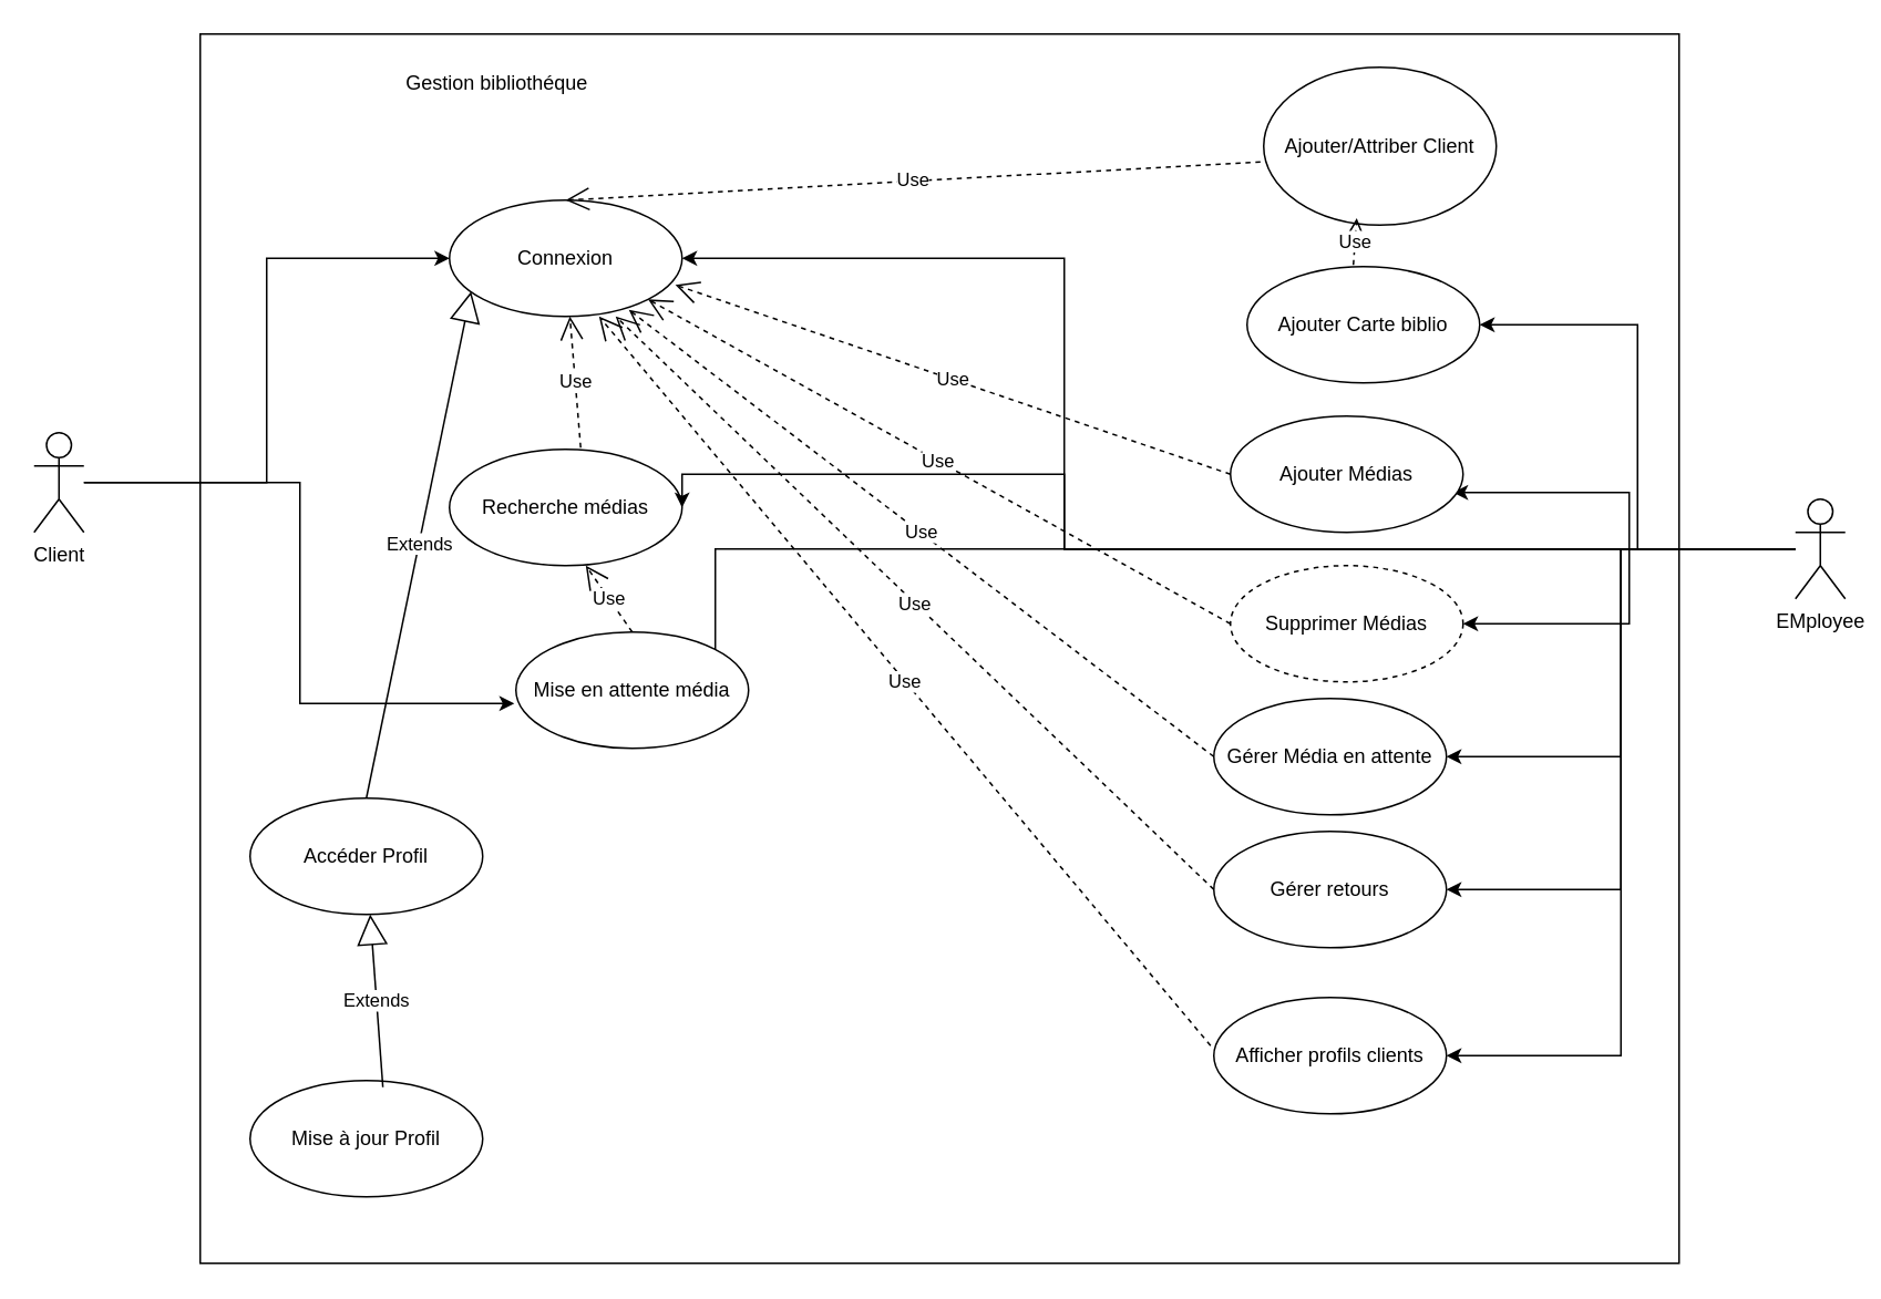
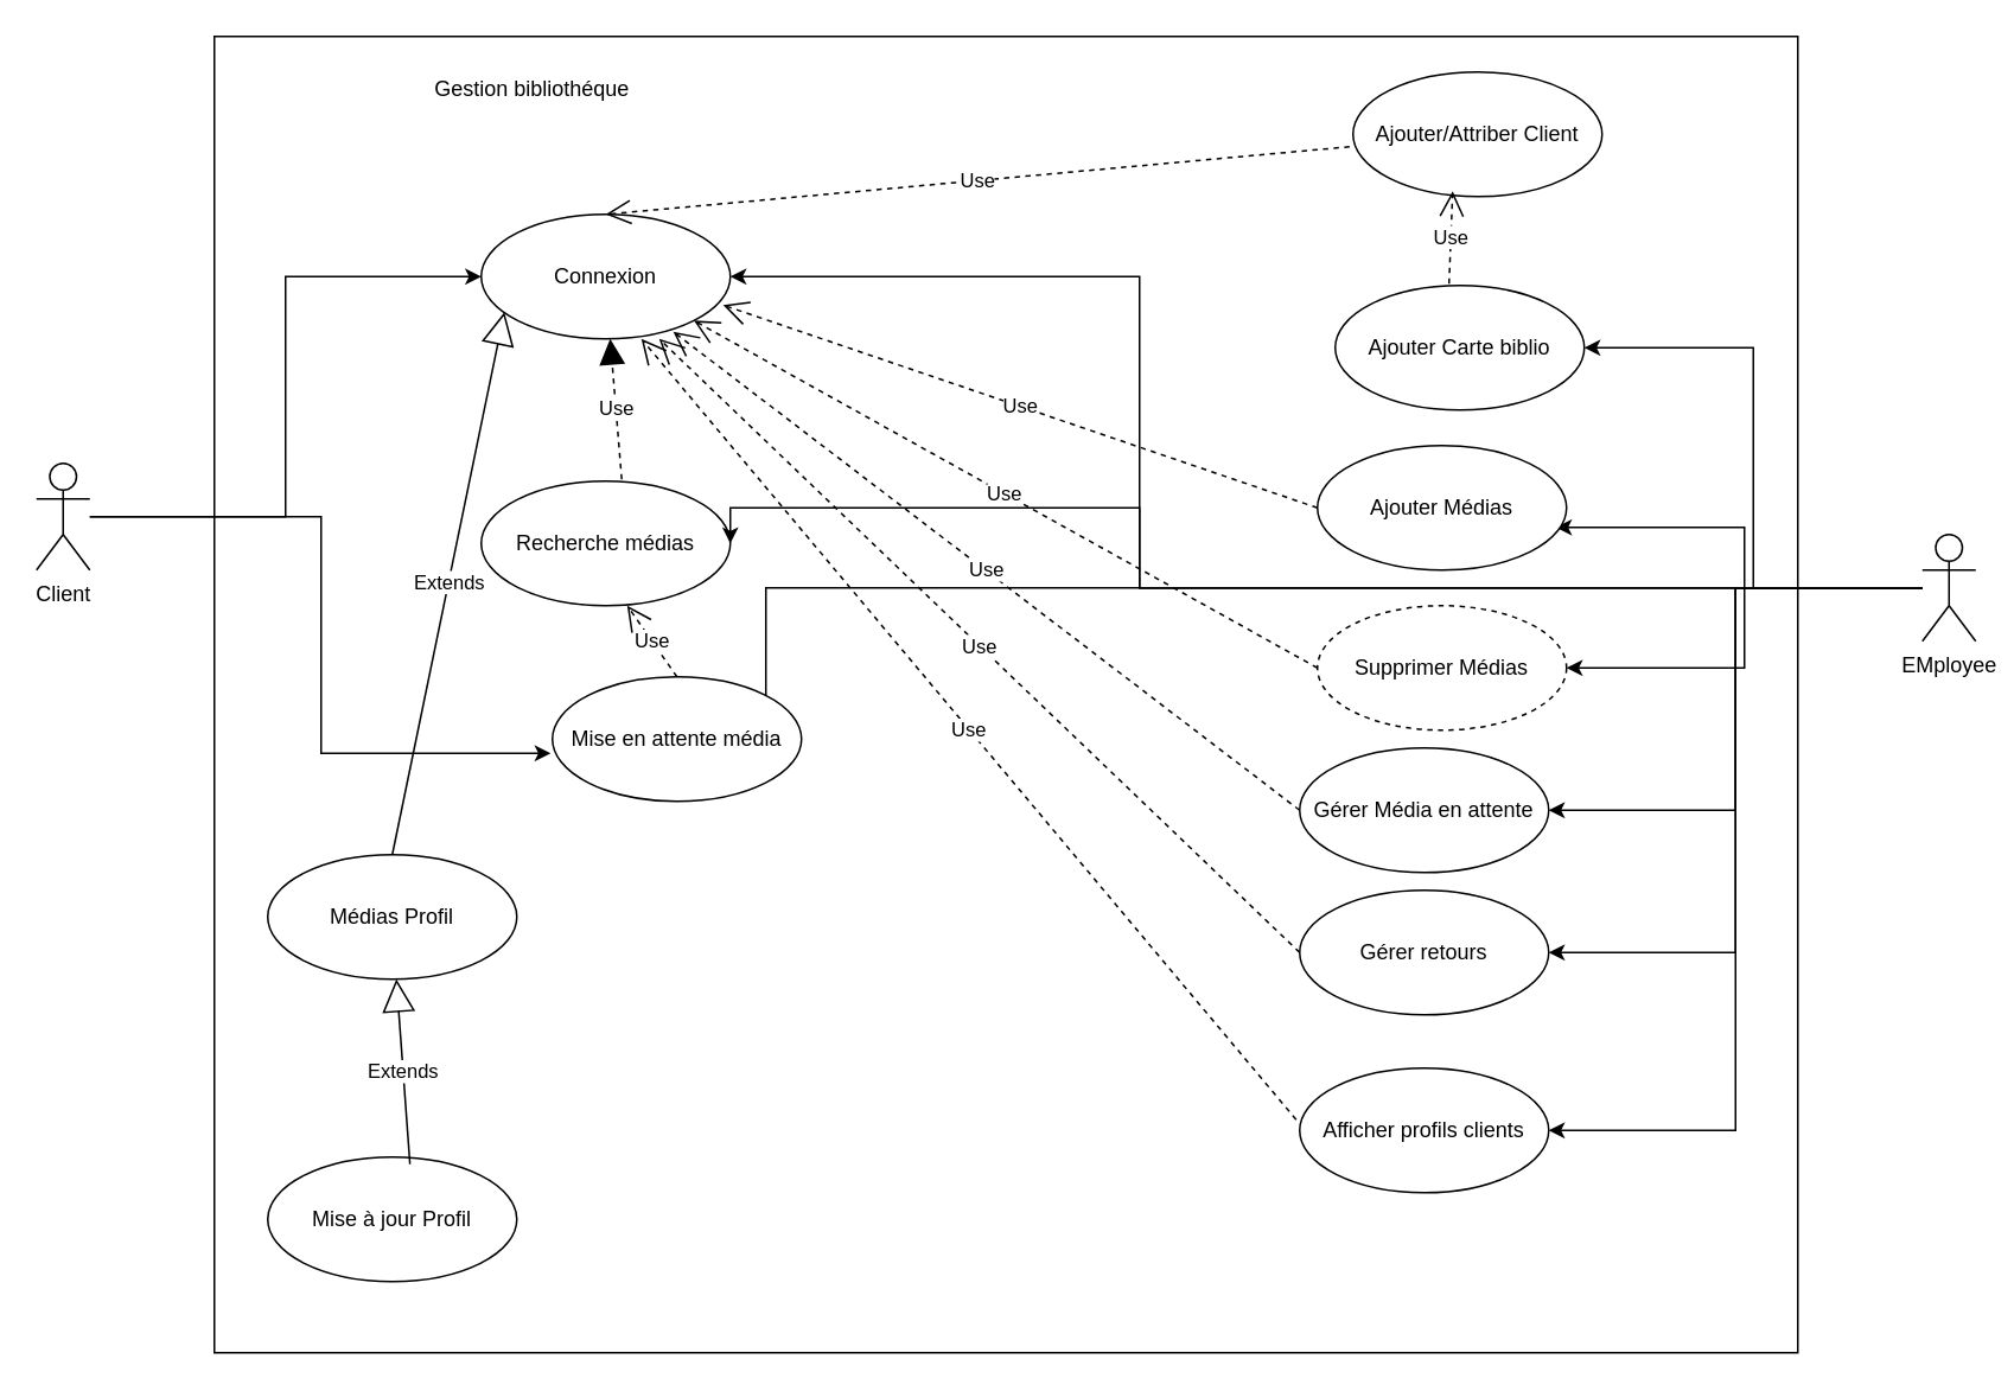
  <mxCell id="0" />
  <mxCell id="1" parent="0" />
  <mxCell id="2" value="" style="rounded=0;whiteSpace=wrap;html=1;" parent="1" vertex="1"><mxGeometry x="120" y="20" width="890" height="740" as="geometry" /></mxCell>
  <mxCell id="3" value="Gestion bibliothéque&amp;nbsp;" style="text;html=1;resizable=0;autosize=1;align=center;verticalAlign=middle;points=[];fillColor=none;strokeColor=none;rounded=0;" parent="1" vertex="1"><mxGeometry x="235" y="40" width="130" height="20" as="geometry" /></mxCell>
  <mxCell id="4" value="Connexion" style="ellipse;whiteSpace=wrap;html=1;" parent="1" vertex="1"><mxGeometry x="270" y="120" width="140" height="70" as="geometry" /></mxCell>
  <mxCell id="5" value="Recherche médias" style="ellipse;whiteSpace=wrap;html=1;" parent="1" vertex="1"><mxGeometry x="270" y="270" width="140" height="70" as="geometry" /></mxCell>
- <mxCell id="6" value="Accéder Profil" style="ellipse;whiteSpace=wrap;html=1;" parent="1" vertex="1"><mxGeometry x="150" y="480" width="140" height="70" as="geometry" /></mxCell>
+ <mxCell id="6" value="Médias Profil" style="ellipse;whiteSpace=wrap;html=1;" parent="1" vertex="1"><mxGeometry x="150" y="480" width="140" height="70" as="geometry" /></mxCell>
  <mxCell id="7" style="edgeStyle=orthogonalEdgeStyle;rounded=0;orthogonalLoop=1;jettySize=auto;html=1;entryX=1;entryY=0.5;entryDx=0;entryDy=0;" parent="1" source="16" target="4" edge="1"><mxGeometry relative="1" as="geometry"><Array as="points"><mxPoint x="640" y="330" /><mxPoint x="640" y="155" /></Array></mxGeometry></mxCell>
  <mxCell id="8" style="edgeStyle=orthogonalEdgeStyle;rounded=0;orthogonalLoop=1;jettySize=auto;html=1;entryX=1;entryY=0.5;entryDx=0;entryDy=0;" parent="1" source="16" target="5" edge="1"><mxGeometry relative="1" as="geometry"><Array as="points"><mxPoint x="640" y="330" /><mxPoint x="640" y="285" /></Array></mxGeometry></mxCell>
  <mxCell id="9" style="edgeStyle=orthogonalEdgeStyle;rounded=0;orthogonalLoop=1;jettySize=auto;html=1;entryX=1;entryY=0.5;entryDx=0;entryDy=0;" parent="1" source="16" target="24" edge="1"><mxGeometry relative="1" as="geometry" /></mxCell>
  <mxCell id="10" style="edgeStyle=orthogonalEdgeStyle;rounded=0;orthogonalLoop=1;jettySize=auto;html=1;entryX=0.957;entryY=0.657;entryDx=0;entryDy=0;entryPerimeter=0;" parent="1" source="16" target="28" edge="1"><mxGeometry relative="1" as="geometry" /></mxCell>
  <mxCell id="11" style="edgeStyle=orthogonalEdgeStyle;rounded=0;orthogonalLoop=1;jettySize=auto;html=1;" parent="1" source="16" target="29" edge="1"><mxGeometry relative="1" as="geometry" /></mxCell>
  <mxCell id="12" style="edgeStyle=orthogonalEdgeStyle;rounded=0;orthogonalLoop=1;jettySize=auto;html=1;entryX=1;entryY=0.5;entryDx=0;entryDy=0;" parent="1" source="16" target="25" edge="1"><mxGeometry relative="1" as="geometry" /></mxCell>
  <mxCell id="13" style="edgeStyle=orthogonalEdgeStyle;rounded=0;orthogonalLoop=1;jettySize=auto;html=1;entryX=1;entryY=0.5;entryDx=0;entryDy=0;" parent="1" source="16" target="26" edge="1"><mxGeometry relative="1" as="geometry" /></mxCell>
  <mxCell id="14" style="edgeStyle=orthogonalEdgeStyle;rounded=0;orthogonalLoop=1;jettySize=auto;html=1;entryX=1;entryY=0.5;entryDx=0;entryDy=0;" parent="1" source="16" target="30" edge="1"><mxGeometry relative="1" as="geometry" /></mxCell>
  <mxCell id="15" style="edgeStyle=orthogonalEdgeStyle;rounded=0;orthogonalLoop=1;jettySize=auto;html=1;entryX=0.857;entryY=0.429;entryDx=0;entryDy=0;entryPerimeter=0;" edge="1" parent="1" source="16" target="38"><mxGeometry relative="1" as="geometry" /></mxCell>
  <mxCell id="16" value="EMployee" style="shape=umlActor;verticalLabelPosition=bottom;verticalAlign=top;html=1;" parent="1" vertex="1"><mxGeometry x="1080" y="300" width="30" height="60" as="geometry" /></mxCell>
  <mxCell id="17" style="edgeStyle=orthogonalEdgeStyle;rounded=0;orthogonalLoop=1;jettySize=auto;html=1;entryX=-0.007;entryY=0.614;entryDx=0;entryDy=0;entryPerimeter=0;" parent="1" source="19" target="38" edge="1"><mxGeometry relative="1" as="geometry" /></mxCell>
  <mxCell id="18" style="edgeStyle=orthogonalEdgeStyle;rounded=0;orthogonalLoop=1;jettySize=auto;html=1;entryX=0;entryY=0.5;entryDx=0;entryDy=0;" parent="1" source="19" target="4" edge="1"><mxGeometry relative="1" as="geometry" /></mxCell>
  <mxCell id="19" value="Client" style="shape=umlActor;verticalLabelPosition=bottom;verticalAlign=top;html=1;" parent="1" vertex="1"><mxGeometry x="20" y="260" width="30" height="60" as="geometry" /></mxCell>
- <mxCell id="20" value="Use" style="endArrow=open;endSize=12;dashed=1;html=1;rounded=0;exitX=0.564;exitY=-0.014;exitDx=0;exitDy=0;exitPerimeter=0;" parent="1" source="5" target="4" edge="1"><mxGeometry width="160" relative="1" as="geometry"><mxPoint x="360" y="220" as="sourcePoint" /><mxPoint x="520" y="220" as="targetPoint" /></mxGeometry></mxCell>
+ <mxCell id="20" value="Use" style="endArrow=block;endSize=12;dashed=1;html=1;rounded=0;exitX=0.564;exitY=-0.014;exitDx=0;exitDy=0;exitPerimeter=0;" parent="1" source="5" target="4" edge="1"><mxGeometry width="160" relative="1" as="geometry"><mxPoint x="360" y="220" as="sourcePoint" /><mxPoint x="520" y="220" as="targetPoint" /></mxGeometry></mxCell>
  <mxCell id="21" value="Mise à jour Profil" style="ellipse;whiteSpace=wrap;html=1;" parent="1" vertex="1"><mxGeometry x="150" y="650" width="140" height="70" as="geometry" /></mxCell>
  <mxCell id="22" value="Extends" style="endArrow=block;endSize=16;endFill=0;html=1;rounded=0;exitX=0.571;exitY=0.057;exitDx=0;exitDy=0;exitPerimeter=0;" parent="1" source="21" target="6" edge="1"><mxGeometry width="160" relative="1" as="geometry"><mxPoint x="320" y="580" as="sourcePoint" /><mxPoint x="480" y="580" as="targetPoint" /></mxGeometry></mxCell>
- <mxCell id="23" value="Ajouter/Attriber Client" style="ellipse;whiteSpace=wrap;html=1;" parent="1" vertex="1"><mxGeometry x="760" y="40" width="140" height="95" as="geometry" /></mxCell>
+ <mxCell id="23" value="Ajouter/Attriber Client" style="ellipse;whiteSpace=wrap;html=1;" parent="1" vertex="1"><mxGeometry x="760" y="40" width="140" height="70" as="geometry" /></mxCell>
  <mxCell id="24" value="Ajouter Carte biblio" style="ellipse;whiteSpace=wrap;html=1;" parent="1" vertex="1"><mxGeometry x="750" y="160" width="140" height="70" as="geometry" /></mxCell>
  <mxCell id="25" value="Gérer Média en attente" style="ellipse;whiteSpace=wrap;html=1;" parent="1" vertex="1"><mxGeometry x="730" y="420" width="140" height="70" as="geometry" /></mxCell>
  <mxCell id="26" value="Gérer retours" style="ellipse;whiteSpace=wrap;html=1;" parent="1" vertex="1"><mxGeometry x="730" y="500" width="140" height="70" as="geometry" /></mxCell>
  <mxCell id="27" value="Use" style="endArrow=open;endSize=12;dashed=1;html=1;rounded=0;exitX=0.457;exitY=-0.014;exitDx=0;exitDy=0;exitPerimeter=0;entryX=0.4;entryY=0.957;entryDx=0;entryDy=0;entryPerimeter=0;" parent="1" source="24" target="23" edge="1"><mxGeometry width="160" relative="1" as="geometry"><mxPoint x="795.98" y="229.05" as="sourcePoint" /><mxPoint x="789.996" y="169.998" as="targetPoint" /></mxGeometry></mxCell>
  <mxCell id="28" value="Ajouter Médias" style="ellipse;whiteSpace=wrap;html=1;" parent="1" vertex="1"><mxGeometry x="740" y="250" width="140" height="70" as="geometry" /></mxCell>
  <mxCell id="29" value="Supprimer Médias" style="ellipse;whiteSpace=wrap;html=1;dashed=1;" parent="1" vertex="1"><mxGeometry x="740" y="340" width="140" height="70" as="geometry" /></mxCell>
  <mxCell id="30" value="Afficher profils clients" style="ellipse;whiteSpace=wrap;html=1;" parent="1" vertex="1"><mxGeometry x="730" y="600" width="140" height="70" as="geometry" /></mxCell>
  <mxCell id="31" value="Use" style="endArrow=open;endSize=12;dashed=1;html=1;rounded=0;exitX=-0.014;exitY=0.6;exitDx=0;exitDy=0;exitPerimeter=0;entryX=0.5;entryY=0;entryDx=0;entryDy=0;" parent="1" source="23" target="4" edge="1"><mxGeometry width="160" relative="1" as="geometry"><mxPoint x="580" y="74.5" as="sourcePoint" /><mxPoint x="740" y="74.5" as="targetPoint" /></mxGeometry></mxCell>
  <mxCell id="32" value="Use" style="endArrow=open;endSize=12;dashed=1;html=1;rounded=0;exitX=0;exitY=0.5;exitDx=0;exitDy=0;entryX=0.971;entryY=0.729;entryDx=0;entryDy=0;entryPerimeter=0;" parent="1" source="28" target="4" edge="1"><mxGeometry width="160" relative="1" as="geometry"><mxPoint x="768.04" y="92" as="sourcePoint" /><mxPoint x="350" y="130" as="targetPoint" /></mxGeometry></mxCell>
  <mxCell id="33" value="Use" style="endArrow=open;endSize=12;dashed=1;html=1;rounded=0;exitX=0;exitY=0.5;exitDx=0;exitDy=0;entryX=1;entryY=1;entryDx=0;entryDy=0;" parent="1" source="29" target="4" edge="1"><mxGeometry width="160" relative="1" as="geometry"><mxPoint x="750" y="295" as="sourcePoint" /><mxPoint x="360" y="140" as="targetPoint" /></mxGeometry></mxCell>
  <mxCell id="34" value="Use" style="endArrow=open;endSize=12;dashed=1;html=1;rounded=0;exitX=0;exitY=0.5;exitDx=0;exitDy=0;entryX=0.771;entryY=0.943;entryDx=0;entryDy=0;entryPerimeter=0;" parent="1" source="25" target="4" edge="1"><mxGeometry width="160" relative="1" as="geometry"><mxPoint x="750" y="385" as="sourcePoint" /><mxPoint x="370" y="150" as="targetPoint" /></mxGeometry></mxCell>
  <mxCell id="35" value="Use" style="endArrow=open;endSize=12;dashed=1;html=1;rounded=0;exitX=0;exitY=0.5;exitDx=0;exitDy=0;" parent="1" source="26" edge="1"><mxGeometry width="160" relative="1" as="geometry"><mxPoint x="740" y="465" as="sourcePoint" /><mxPoint x="370" y="190" as="targetPoint" /></mxGeometry></mxCell>
  <mxCell id="36" value="Use" style="endArrow=open;endSize=12;dashed=1;html=1;rounded=0;exitX=-0.014;exitY=0.414;exitDx=0;exitDy=0;exitPerimeter=0;" parent="1" source="30" edge="1"><mxGeometry width="160" relative="1" as="geometry"><mxPoint x="740" y="545" as="sourcePoint" /><mxPoint x="360" y="190" as="targetPoint" /></mxGeometry></mxCell>
  <mxCell id="37" value="Extends" style="endArrow=block;endSize=16;endFill=0;html=1;rounded=0;exitX=0.5;exitY=0;exitDx=0;exitDy=0;entryX=0.093;entryY=0.786;entryDx=0;entryDy=0;entryPerimeter=0;" parent="1" source="6" target="4" edge="1"><mxGeometry width="160" relative="1" as="geometry"><mxPoint x="288.62" y="384.54" as="sourcePoint" /><mxPoint x="311.375" y="320.005" as="targetPoint" /></mxGeometry></mxCell>
  <mxCell id="38" value="Mise en attente média" style="ellipse;whiteSpace=wrap;html=1;" parent="1" vertex="1"><mxGeometry x="310" y="380" width="140" height="70" as="geometry" /></mxCell>
  <mxCell id="39" value="Use" style="endArrow=open;endSize=12;dashed=1;html=1;rounded=0;exitX=0.5;exitY=0;exitDx=0;exitDy=0;entryX=0.586;entryY=1;entryDx=0;entryDy=0;entryPerimeter=0;" parent="1" source="38" target="5" edge="1"><mxGeometry width="160" relative="1" as="geometry"><mxPoint x="370" y="384.05" as="sourcePoint" /><mxPoint x="363.866" y="320.001" as="targetPoint" /></mxGeometry></mxCell>
